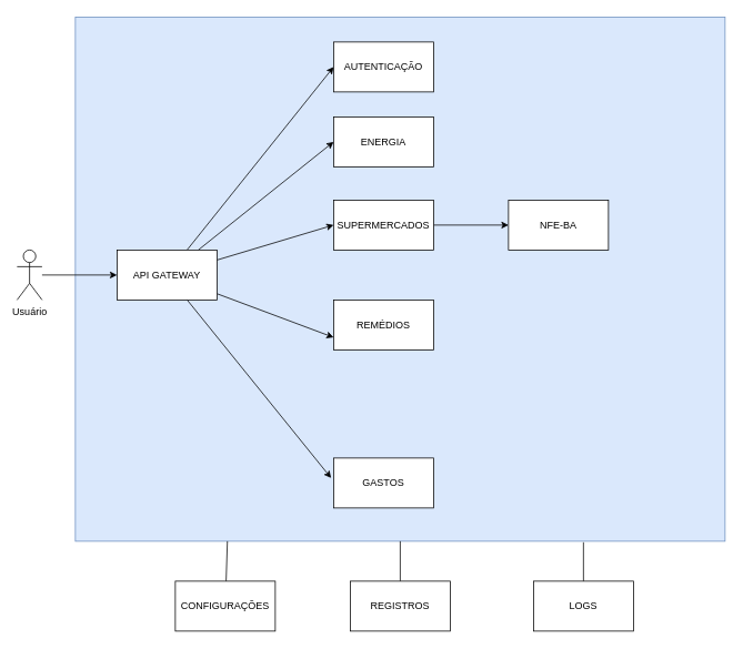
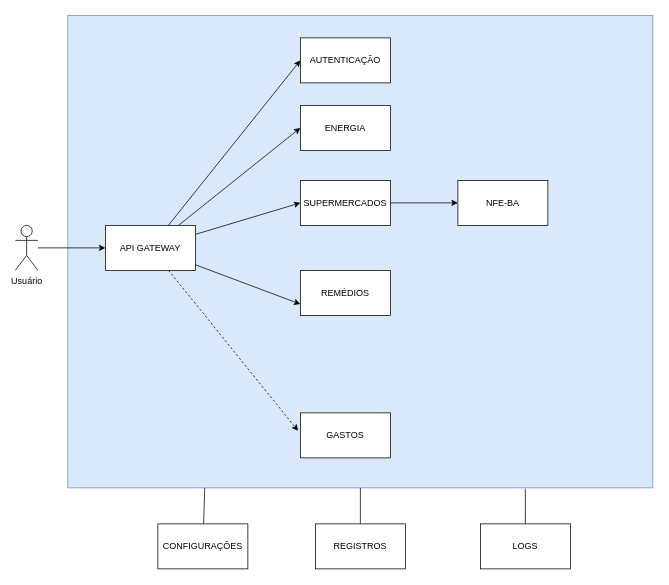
  <mxCell id="0" />
  <mxCell id="1" parent="0" />
  <mxCell id="2" value="" style="rounded=0;whiteSpace=wrap;html=1;fillColor=#dae8fc;strokeColor=#6c8ebf;" vertex="1" parent="1"><mxGeometry x="90" y="20" width="780" height="630" as="geometry" /></mxCell>
  <mxCell id="3" value="Usuário" style="shape=umlActor;verticalLabelPosition=bottom;verticalAlign=top;html=1;outlineConnect=0;" parent="1" vertex="1"><mxGeometry x="20" y="300" width="30" height="60" as="geometry" /></mxCell>
  <mxCell id="4" style="edgeStyle=none;rounded=0;orthogonalLoop=1;jettySize=auto;html=1;entryX=0;entryY=0.5;entryDx=0;entryDy=0;startArrow=none;startFill=0;" edge="1" parent="1" source="9" target="11"><mxGeometry relative="1" as="geometry" /></mxCell>
  <mxCell id="5" style="edgeStyle=none;rounded=0;orthogonalLoop=1;jettySize=auto;html=1;entryX=0;entryY=0.5;entryDx=0;entryDy=0;startArrow=none;startFill=0;" edge="1" parent="1" source="9" target="14"><mxGeometry relative="1" as="geometry" /></mxCell>
  <mxCell id="6" style="edgeStyle=none;rounded=0;orthogonalLoop=1;jettySize=auto;html=1;startArrow=none;startFill=0;entryX=0;entryY=0.75;entryDx=0;entryDy=0;" edge="1" parent="1" source="9" target="16"><mxGeometry relative="1" as="geometry" /></mxCell>
- <mxCell id="7" style="edgeStyle=none;rounded=0;orthogonalLoop=1;jettySize=auto;html=1;entryX=-0.025;entryY=0.4;entryDx=0;entryDy=0;entryPerimeter=0;startArrow=none;startFill=0;" edge="1" parent="1" source="9" target="15"><mxGeometry relative="1" as="geometry" /></mxCell>
+ <mxCell id="7" style="edgeStyle=none;rounded=0;orthogonalLoop=1;jettySize=auto;html=1;entryX=-0.025;entryY=0.4;entryDx=0;entryDy=0;entryPerimeter=0;startArrow=none;startFill=0;dashed=1;" edge="1" parent="1" source="9" target="15"><mxGeometry relative="1" as="geometry" /></mxCell>
  <mxCell id="8" style="edgeStyle=none;rounded=0;orthogonalLoop=1;jettySize=auto;html=1;entryX=0;entryY=0.5;entryDx=0;entryDy=0;startArrow=none;startFill=0;endArrow=classic;endFill=1;" edge="1" parent="1" source="9" target="17"><mxGeometry relative="1" as="geometry" /></mxCell>
  <mxCell id="9" value="API GATEWAY" style="rounded=0;whiteSpace=wrap;html=1;" parent="1" vertex="1"><mxGeometry x="140" y="300" width="120" height="60" as="geometry" /></mxCell>
  <mxCell id="10" value="" style="endArrow=classic;startArrow=none;html=1;rounded=0;startFill=0;" parent="1" source="3" target="9" edge="1"><mxGeometry width="50" height="50" relative="1" as="geometry"><mxPoint x="110" y="330" as="sourcePoint" /><mxPoint x="140" y="340" as="targetPoint" /></mxGeometry></mxCell>
  <mxCell id="11" value="ENERGIA" style="rounded=0;whiteSpace=wrap;html=1;" parent="1" vertex="1"><mxGeometry x="400" y="140" width="120" height="60" as="geometry" /></mxCell>
  <mxCell id="12" value="NFE-BA" style="rounded=0;whiteSpace=wrap;html=1;" parent="1" vertex="1"><mxGeometry x="610" y="240" width="120" height="60" as="geometry" /></mxCell>
  <mxCell id="13" style="edgeStyle=none;rounded=0;orthogonalLoop=1;jettySize=auto;html=1;entryX=0;entryY=0.5;entryDx=0;entryDy=0;startArrow=none;startFill=0;" edge="1" parent="1" source="14" target="12"><mxGeometry relative="1" as="geometry" /></mxCell>
  <mxCell id="14" value="SUPERMERCADOS" style="rounded=0;whiteSpace=wrap;html=1;" parent="1" vertex="1"><mxGeometry x="400" y="240" width="120" height="60" as="geometry" /></mxCell>
  <mxCell id="15" value="GASTOS" style="rounded=0;whiteSpace=wrap;html=1;" parent="1" vertex="1"><mxGeometry x="400" y="550" width="120" height="60" as="geometry" /></mxCell>
  <mxCell id="16" value="REMÉDIOS" style="rounded=0;whiteSpace=wrap;html=1;" parent="1" vertex="1"><mxGeometry x="400" y="360" width="120" height="60" as="geometry" /></mxCell>
  <mxCell id="17" value="AUTENTICAÇÃO" style="rounded=0;whiteSpace=wrap;html=1;" parent="1" vertex="1"><mxGeometry x="400" y="50" width="120" height="60" as="geometry" /></mxCell>
  <mxCell id="18" style="edgeStyle=none;rounded=0;orthogonalLoop=1;jettySize=auto;html=1;entryX=0.234;entryY=1;entryDx=0;entryDy=0;entryPerimeter=0;startArrow=none;startFill=0;endArrow=none;endFill=0;" edge="1" parent="1" source="19" target="2"><mxGeometry relative="1" as="geometry" /></mxCell>
  <mxCell id="19" value="CONFIGURAÇÕES" style="rounded=0;whiteSpace=wrap;html=1;" parent="1" vertex="1"><mxGeometry x="210" y="698" width="120" height="60" as="geometry" /></mxCell>
  <mxCell id="20" style="edgeStyle=none;rounded=0;orthogonalLoop=1;jettySize=auto;html=1;startArrow=none;startFill=0;endArrow=none;endFill=0;" edge="1" parent="1" source="21" target="2"><mxGeometry relative="1" as="geometry" /></mxCell>
  <mxCell id="21" value="REGISTROS" style="rounded=0;whiteSpace=wrap;html=1;" parent="1" vertex="1"><mxGeometry x="420" y="698" width="120" height="60" as="geometry" /></mxCell>
  <mxCell id="22" style="edgeStyle=none;rounded=0;orthogonalLoop=1;jettySize=auto;html=1;startArrow=none;startFill=0;endArrow=none;endFill=0;entryX=0.782;entryY=1.002;entryDx=0;entryDy=0;entryPerimeter=0;" edge="1" parent="1" source="23" target="2"><mxGeometry relative="1" as="geometry" /></mxCell>
  <mxCell id="23" value="LOGS" style="rounded=0;whiteSpace=wrap;html=1;" parent="1" vertex="1"><mxGeometry x="640" y="698" width="120" height="60" as="geometry" /></mxCell>
